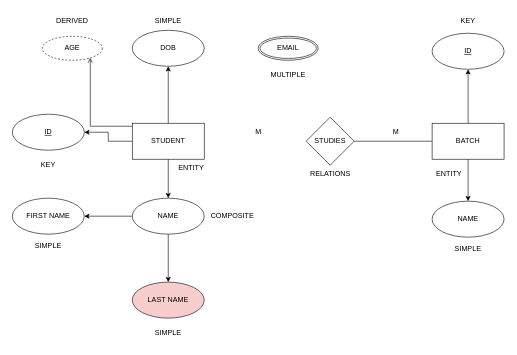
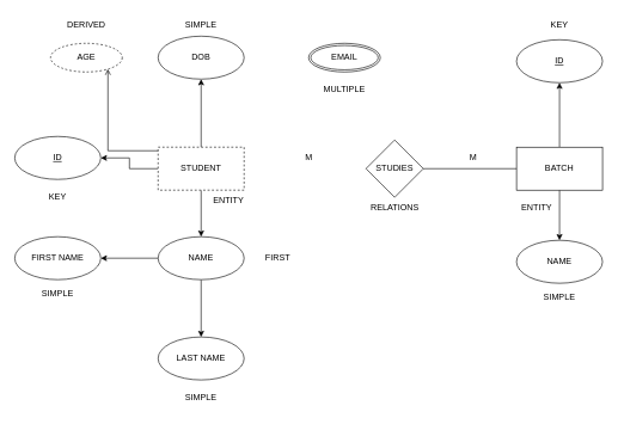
  <mxCell id="0" />
  <mxCell id="1" parent="0" />
  <mxCell id="2" value="" style="edgeStyle=orthogonalEdgeStyle;rounded=0;orthogonalLoop=1;jettySize=auto;html=1;" edge="1" parent="1" source="6" target="9"><mxGeometry relative="1" as="geometry" /></mxCell>
  <mxCell id="3" value="" style="edgeStyle=orthogonalEdgeStyle;rounded=0;orthogonalLoop=1;jettySize=auto;html=1;" edge="1" parent="1" source="6" target="12"><mxGeometry relative="1" as="geometry" /></mxCell>
  <mxCell id="4" value="" style="edgeStyle=orthogonalEdgeStyle;rounded=0;orthogonalLoop=1;jettySize=auto;html=1;" edge="1" parent="1" source="6" target="13"><mxGeometry relative="1" as="geometry" /></mxCell>
  <mxCell id="5" value="" style="edgeStyle=orthogonalEdgeStyle;rounded=0;orthogonalLoop=1;jettySize=auto;html=1;endArrow=open;" edge="1" parent="1" source="6" target="14"><mxGeometry relative="1" as="geometry"><Array as="points"><mxPoint x="150" y="210" /></Array></mxGeometry></mxCell>
- <mxCell id="6" value="STUDENT" style="rounded=0;whiteSpace=wrap;html=1;" vertex="1" parent="1"><mxGeometry x="220" y="205" width="120" height="60" as="geometry" /></mxCell>
+ <mxCell id="6" value="STUDENT" style="rounded=0;whiteSpace=wrap;html=1;dashed=1;" vertex="1" parent="1"><mxGeometry x="220" y="205" width="120" height="60" as="geometry" /></mxCell>
  <mxCell id="7" value="" style="edgeStyle=orthogonalEdgeStyle;rounded=0;orthogonalLoop=1;jettySize=auto;html=1;" edge="1" parent="1" source="9" target="10"><mxGeometry relative="1" as="geometry" /></mxCell>
  <mxCell id="8" value="" style="edgeStyle=orthogonalEdgeStyle;rounded=0;orthogonalLoop=1;jettySize=auto;html=1;" edge="1" parent="1" source="9" target="11"><mxGeometry relative="1" as="geometry" /></mxCell>
  <mxCell id="9" value="NAME" style="ellipse;whiteSpace=wrap;html=1;rounded=0;" vertex="1" parent="1"><mxGeometry x="220" y="330" width="120" height="60" as="geometry" /></mxCell>
  <mxCell id="10" value="FIRST NAME" style="ellipse;whiteSpace=wrap;html=1;rounded=0;" vertex="1" parent="1"><mxGeometry x="20" y="330" width="120" height="60" as="geometry" /></mxCell>
- <mxCell id="11" value="LAST NAME" style="ellipse;whiteSpace=wrap;html=1;rounded=0;fillColor=#f8cecc;" vertex="1" parent="1"><mxGeometry x="220" y="470" width="120" height="60" as="geometry" /></mxCell>
+ <mxCell id="11" value="LAST NAME" style="ellipse;whiteSpace=wrap;html=1;rounded=0;" vertex="1" parent="1"><mxGeometry x="220" y="470" width="120" height="60" as="geometry" /></mxCell>
  <mxCell id="12" value="&lt;u&gt;ID&lt;/u&gt;" style="ellipse;whiteSpace=wrap;html=1;rounded=0;" vertex="1" parent="1"><mxGeometry x="20" y="190" width="120" height="60" as="geometry" /></mxCell>
  <mxCell id="13" value="DOB" style="ellipse;whiteSpace=wrap;html=1;rounded=0;" vertex="1" parent="1"><mxGeometry x="220" y="50" width="120" height="60" as="geometry" /></mxCell>
  <mxCell id="14" value="AGE" style="ellipse;whiteSpace=wrap;html=1;align=center;dashed=1;" vertex="1" parent="1"><mxGeometry x="70" y="60" width="100" height="40" as="geometry" /></mxCell>
  <mxCell id="15" value="EMAIL" style="ellipse;shape=doubleEllipse;margin=3;whiteSpace=wrap;html=1;align=center;" vertex="1" parent="1"><mxGeometry x="430" y="60" width="100" height="40" as="geometry" /></mxCell>
- <mxCell id="16" value="&amp;nbsp; &amp;nbsp; &amp;nbsp; &amp;nbsp; &amp;nbsp; &amp;nbsp; &amp;nbsp;COMPOSITE" style="text;html=1;align=center;verticalAlign=middle;resizable=0;points=[];autosize=1;strokeColor=none;fillColor=none;" vertex="1" parent="1"><mxGeometry x="295" y="345" width="140" height="30" as="geometry" /></mxCell>
+ <mxCell id="16" value="&amp;nbsp; &amp;nbsp; &amp;nbsp; &amp;nbsp; &amp;nbsp; &amp;nbsp; &amp;nbsp;FIRST" style="text;html=1;align=center;verticalAlign=middle;resizable=0;points=[];autosize=1;strokeColor=none;fillColor=none;" vertex="1" parent="1"><mxGeometry x="295" y="345" width="140" height="30" as="geometry" /></mxCell>
  <mxCell id="17" value="KEY" style="text;html=1;strokeColor=none;fillColor=none;align=center;verticalAlign=middle;whiteSpace=wrap;rounded=0;" vertex="1" parent="1"><mxGeometry x="50" y="260" width="60" height="30" as="geometry" /></mxCell>
  <mxCell id="18" value="DERIVED" style="text;html=1;strokeColor=none;fillColor=none;align=center;verticalAlign=middle;whiteSpace=wrap;rounded=0;" vertex="1" parent="1"><mxGeometry x="90" y="20" width="60" height="30" as="geometry" /></mxCell>
  <mxCell id="19" value="MULTIPLE" style="text;html=1;strokeColor=none;fillColor=none;align=center;verticalAlign=middle;whiteSpace=wrap;rounded=0;" vertex="1" parent="1"><mxGeometry x="450" y="110" width="60" height="30" as="geometry" /></mxCell>
  <mxCell id="20" value="" style="edgeStyle=orthogonalEdgeStyle;rounded=0;orthogonalLoop=1;jettySize=auto;html=1;" edge="1" parent="1" source="22" target="25"><mxGeometry relative="1" as="geometry" /></mxCell>
  <mxCell id="21" value="" style="edgeStyle=orthogonalEdgeStyle;rounded=0;orthogonalLoop=1;jettySize=auto;html=1;" edge="1" parent="1" source="22" target="26"><mxGeometry relative="1" as="geometry" /></mxCell>
  <mxCell id="22" value="BATCH" style="rounded=0;whiteSpace=wrap;html=1;" vertex="1" parent="1"><mxGeometry x="720" y="205" width="120" height="60" as="geometry" /></mxCell>
  <mxCell id="23" value="ENTITY&amp;nbsp;" style="text;html=1;strokeColor=none;fillColor=none;align=center;verticalAlign=middle;whiteSpace=wrap;rounded=0;" vertex="1" parent="1"><mxGeometry x="290" y="265" width="60" height="30" as="geometry" /></mxCell>
  <mxCell id="24" value="STUDIES" style="rhombus;whiteSpace=wrap;html=1;" vertex="1" parent="1"><mxGeometry x="510" y="195" width="80" height="80" as="geometry" /></mxCell>
  <mxCell id="25" value="NAME" style="ellipse;whiteSpace=wrap;html=1;rounded=0;" vertex="1" parent="1"><mxGeometry x="720" y="335" width="120" height="60" as="geometry" /></mxCell>
  <mxCell id="26" value="&lt;u&gt;ID&lt;/u&gt;" style="ellipse;whiteSpace=wrap;html=1;rounded=0;" vertex="1" parent="1"><mxGeometry x="720" y="55" width="120" height="60" as="geometry" /></mxCell>
  <mxCell id="27" value="" style="endArrow=none;html=1;rounded=0;exitX=1;exitY=0.5;exitDx=0;exitDy=0;entryX=0;entryY=0.5;entryDx=0;entryDy=0;" edge="1" parent="1" source="24" target="22"><mxGeometry width="50" height="50" relative="1" as="geometry"><mxPoint x="480" y="170" as="sourcePoint" /><mxPoint x="530" y="120" as="targetPoint" /></mxGeometry></mxCell>
  <mxCell id="28" value="M" style="text;html=1;strokeColor=none;fillColor=none;align=center;verticalAlign=middle;whiteSpace=wrap;rounded=0;" vertex="1" parent="1"><mxGeometry x="630" y="205" width="60" height="30" as="geometry" /></mxCell>
  <mxCell id="29" value="M" style="text;html=1;align=center;verticalAlign=middle;resizable=0;points=[];autosize=1;strokeColor=none;fillColor=none;" vertex="1" parent="1"><mxGeometry x="415" y="205" width="30" height="30" as="geometry" /></mxCell>
  <mxCell id="30" value="ENTITY&amp;nbsp;" style="text;html=1;strokeColor=none;fillColor=none;align=center;verticalAlign=middle;whiteSpace=wrap;rounded=0;" vertex="1" parent="1"><mxGeometry x="720" y="275" width="60" height="30" as="geometry" /></mxCell>
  <mxCell id="31" value="SIMPLE" style="text;html=1;strokeColor=none;fillColor=none;align=center;verticalAlign=middle;whiteSpace=wrap;rounded=0;" vertex="1" parent="1"><mxGeometry x="50" y="395" width="60" height="30" as="geometry" /></mxCell>
  <mxCell id="32" value="SIMPLE" style="text;html=1;strokeColor=none;fillColor=none;align=center;verticalAlign=middle;whiteSpace=wrap;rounded=0;" vertex="1" parent="1"><mxGeometry x="250" y="540" width="60" height="30" as="geometry" /></mxCell>
  <mxCell id="33" value="SIMPLE" style="text;html=1;strokeColor=none;fillColor=none;align=center;verticalAlign=middle;whiteSpace=wrap;rounded=0;" vertex="1" parent="1"><mxGeometry x="250" y="20" width="60" height="30" as="geometry" /></mxCell>
  <mxCell id="34" value="SIMPLE" style="text;html=1;strokeColor=none;fillColor=none;align=center;verticalAlign=middle;whiteSpace=wrap;rounded=0;" vertex="1" parent="1"><mxGeometry x="750" y="400" width="60" height="30" as="geometry" /></mxCell>
  <mxCell id="35" value="KEY" style="text;html=1;strokeColor=none;fillColor=none;align=center;verticalAlign=middle;whiteSpace=wrap;rounded=0;" vertex="1" parent="1"><mxGeometry x="750" y="20" width="60" height="30" as="geometry" /></mxCell>
  <mxCell id="36" value="RELATIONS" style="text;html=1;align=center;verticalAlign=middle;resizable=0;points=[];autosize=1;strokeColor=none;fillColor=none;" vertex="1" parent="1"><mxGeometry x="505" y="275" width="90" height="30" as="geometry" /></mxCell>
